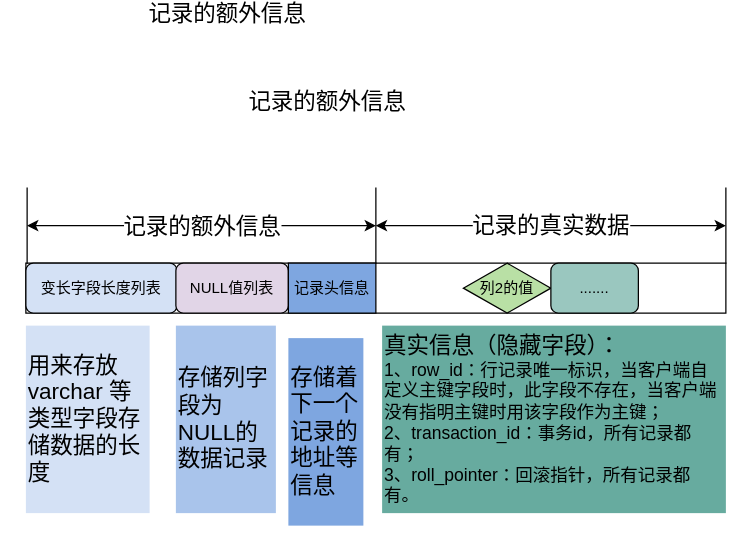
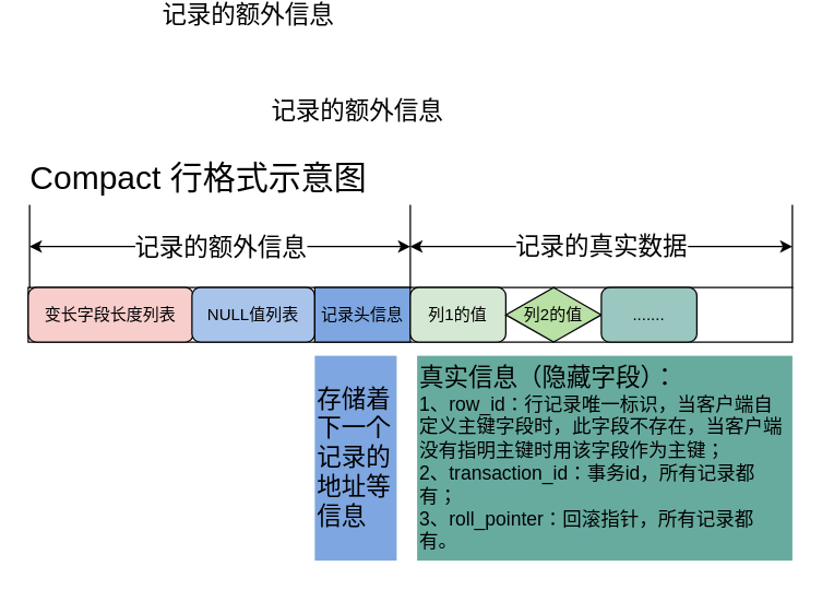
  <mxCell id="0" />
  <mxCell id="1" parent="0" />
  <mxCell id="2" value="" style="rounded=0;whiteSpace=wrap;html=1;" vertex="1" parent="1"><mxGeometry x="20" y="110" width="560" height="40" as="geometry" /></mxCell>
- <mxCell id="4" value="变长字段长度列表" style="rounded=1;whiteSpace=wrap;html=1;fillColor=#D4E1F5;" vertex="1" parent="1"><mxGeometry x="20" y="110" width="121" height="40" as="geometry" /></mxCell>
- <mxCell id="5" value="NULL值列表" style="rounded=1;whiteSpace=wrap;html=1;fillColor=#e1d5e7;" vertex="1" parent="1"><mxGeometry x="140" y="110" width="90" height="40" as="geometry" /></mxCell>
+ <mxCell id="3" value="&lt;font style=&quot;font-size: 24px&quot;&gt;Compact 行格式示意图&lt;/font&gt;" style="text;html=1;strokeColor=none;fillColor=none;align=center;verticalAlign=middle;whiteSpace=wrap;rounded=0;" vertex="1" parent="1"><mxGeometry x="20" y="20" width="250" height="20" as="geometry" /></mxCell>
+ <mxCell id="4" value="变长字段长度列表" style="rounded=1;whiteSpace=wrap;html=1;fillColor=#f8cecc;" vertex="1" parent="1"><mxGeometry x="20" y="110" width="121" height="40" as="geometry" /></mxCell>
+ <mxCell id="5" value="NULL值列表" style="rounded=1;whiteSpace=wrap;html=1;fillColor=#A9C4EB;" vertex="1" parent="1"><mxGeometry x="140" y="110" width="90" height="40" as="geometry" /></mxCell>
  <mxCell id="6" value="记录头信息" style="whiteSpace=wrap;html=1;strokeColor=#000000;fillColor=#7EA6E0;rounded=0;" vertex="1" parent="1"><mxGeometry x="230" y="110" width="70" height="40" as="geometry" /></mxCell>
+ <mxCell id="7" value="列1的值" style="rounded=1;whiteSpace=wrap;html=1;strokeColor=#000000;fillColor=#D5E8D4;" vertex="1" parent="1"><mxGeometry x="300" y="110" width="70" height="40" as="geometry" /></mxCell>
  <mxCell id="8" value="列2的值" style="rhombus;whiteSpace=wrap;html=1;fillColor=#B9E0A5;" vertex="1" parent="1"><mxGeometry x="370" y="110" width="70" height="40" as="geometry" /></mxCell>
  <mxCell id="9" value="......." style="rounded=1;whiteSpace=wrap;html=1;fillColor=#9AC7BF;" vertex="1" parent="1"><mxGeometry x="440" y="110" width="70" height="40" as="geometry" /></mxCell>
  <mxCell id="10" value="" style="shape=partialRectangle;whiteSpace=wrap;html=1;top=0;bottom=0;fillColor=none;" vertex="1" parent="1"><mxGeometry x="21" y="50" width="279" height="60" as="geometry" /></mxCell>
  <mxCell id="11" value="" style="shape=partialRectangle;whiteSpace=wrap;html=1;right=0;top=0;bottom=0;fillColor=none;routingCenterX=-0.5;rotation=-180;" vertex="1" parent="1"><mxGeometry x="460" y="50" width="120" height="60" as="geometry" /></mxCell>
  <mxCell id="12" value="" style="endArrow=classic;startArrow=classic;html=1;entryX=1;entryY=0.5;entryDx=0;entryDy=0;exitX=0;exitY=0.5;exitDx=0;exitDy=0;elbow=horizontal;" edge="1" parent="1" source="10" target="10"><mxGeometry width="50" height="50" relative="1" as="geometry"><mxPoint x="60" y="100" as="sourcePoint" /><mxPoint x="110" y="50" as="targetPoint" /><Array as="points"><mxPoint x="161" y="80" /></Array></mxGeometry></mxCell>
  <mxCell id="13" value="&lt;font style=&quot;font-size: 18px&quot;&gt;记录的额外信息&lt;/font&gt;" style="edgeLabel;html=1;align=center;verticalAlign=middle;resizable=0;points=[];" vertex="1" connectable="0" parent="12"><mxGeometry x="0.14" relative="1" as="geometry"><mxPoint x="-19.5" as="offset" /></mxGeometry></mxCell>
  <mxCell id="14" value="&lt;font style=&quot;font-size: 18px&quot;&gt;记录的额外信息&lt;/font&gt;" style="edgeLabel;html=1;align=center;verticalAlign=middle;resizable=0;points=[];" vertex="1" connectable="0" parent="1"><mxGeometry x="0.14" relative="1" as="geometry"><mxPoint x="260" y="-20" as="offset" /></mxGeometry></mxCell>
  <mxCell id="15" value="&lt;font style=&quot;font-size: 18px&quot;&gt;记录的额外信息&lt;/font&gt;" style="edgeLabel;html=1;align=center;verticalAlign=middle;resizable=0;points=[];" vertex="1" connectable="0" parent="1"><mxGeometry x="0.14" relative="1" as="geometry"><mxPoint x="180" y="-90" as="offset" /></mxGeometry></mxCell>
  <mxCell id="16" value="&lt;font style=&quot;font-size: 18px&quot;&gt;记录的真实数据&lt;/font&gt;" style="endArrow=classic;startArrow=classic;html=1;entryX=0;entryY=0.5;entryDx=0;entryDy=0;exitX=1;exitY=0.5;exitDx=0;exitDy=0;" edge="1" parent="1" source="10" target="11"><mxGeometry width="50" height="50" relative="1" as="geometry"><mxPoint x="430" y="40" as="sourcePoint" /><mxPoint x="480" y="-10" as="targetPoint" /><Array as="points" /></mxGeometry></mxCell>
- <mxCell id="17" value="&lt;span style=&quot;font-size: 18px&quot;&gt;存储列字段为NULL的数据记录&lt;/span&gt;" style="text;html=1;strokeColor=none;fillColor=#A9C4EB;align=left;verticalAlign=middle;whiteSpace=wrap;rounded=0;" vertex="1" parent="1"><mxGeometry x="140" y="160" width="80" height="150" as="geometry" /></mxCell>
- <mxCell id="18" value="&lt;font style=&quot;font-size: 18px&quot;&gt;用来存放 varchar 等类型字段存储数据的长度&lt;/font&gt;" style="text;html=1;strokeColor=none;fillColor=#D4E1F5;align=left;verticalAlign=middle;whiteSpace=wrap;rounded=0;" vertex="1" parent="1"><mxGeometry x="20" y="160" width="99" height="150" as="geometry" /></mxCell>
- <mxCell id="19" value="&lt;span style=&quot;font-size: 18px&quot;&gt;存储着下一个记录的地址等信息&lt;/span&gt;" style="text;html=1;strokeColor=none;fillColor=#7EA6E0;align=left;verticalAlign=middle;whiteSpace=wrap;rounded=0;" vertex="1" parent="1"><mxGeometry x="230" y="170" width="60" height="150" as="geometry" /></mxCell>
+ <mxCell id="19" value="&lt;span style=&quot;font-size: 18px&quot;&gt;存储着下一个记录的地址等信息&lt;/span&gt;" style="text;html=1;strokeColor=none;fillColor=#7EA6E0;align=left;verticalAlign=middle;whiteSpace=wrap;rounded=0;" vertex="1" parent="1"><mxGeometry x="230" y="160" width="60" height="150" as="geometry" /></mxCell>
  <mxCell id="20" value="&lt;span style=&quot;font-size: 18px&quot;&gt;真实信息（隐藏字段）：&lt;/span&gt;&lt;br&gt;&lt;font style=&quot;font-size: 14px&quot;&gt;1、row_id：行记录唯一标识，当客户端自定义主键字段时，此字段不存在，当客户端没有指明主键时用该字段作为主键；&lt;br&gt;2、transaction_id：事务id，所有记录都有；&lt;br&gt;3、roll_pointer：回滚指针，所有记录都有。&lt;br&gt;&lt;/font&gt;" style="text;html=1;strokeColor=none;fillColor=#67AB9F;align=left;verticalAlign=middle;whiteSpace=wrap;rounded=0;" vertex="1" parent="1"><mxGeometry x="305" y="160" width="275" height="150" as="geometry" /></mxCell>
